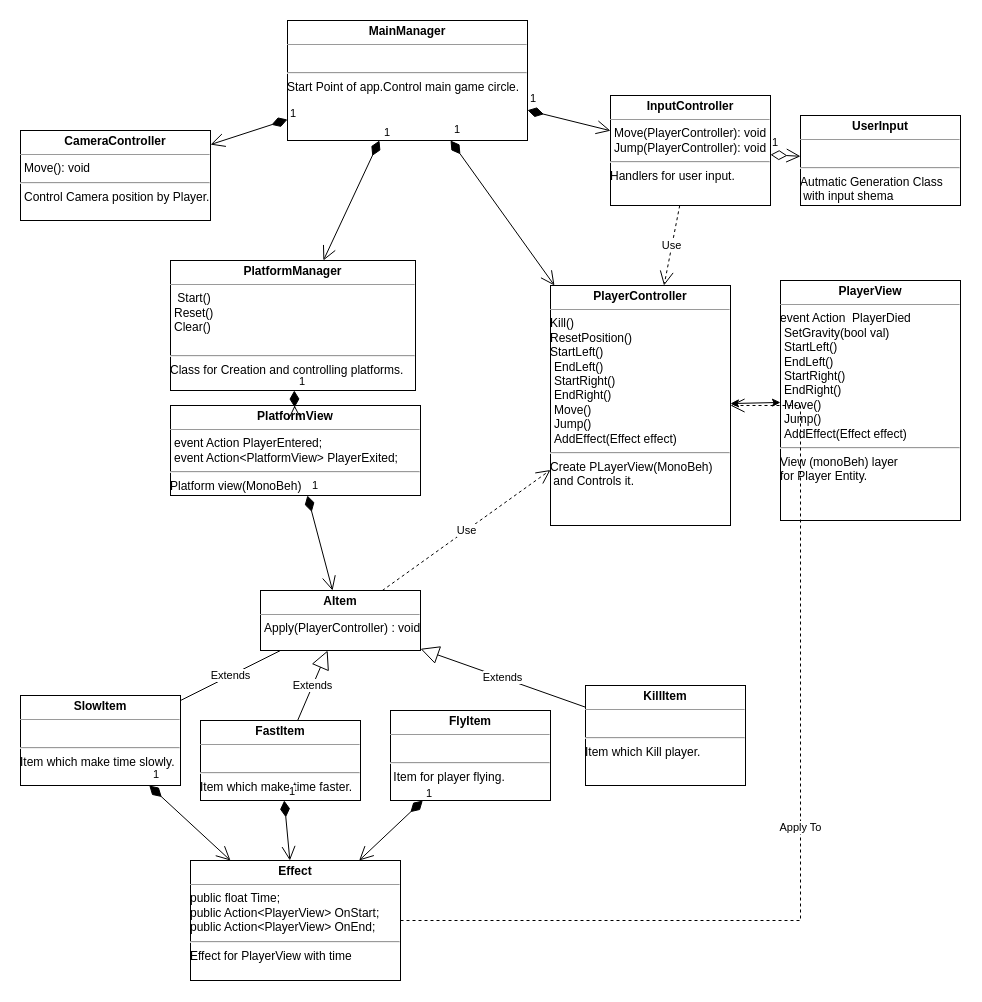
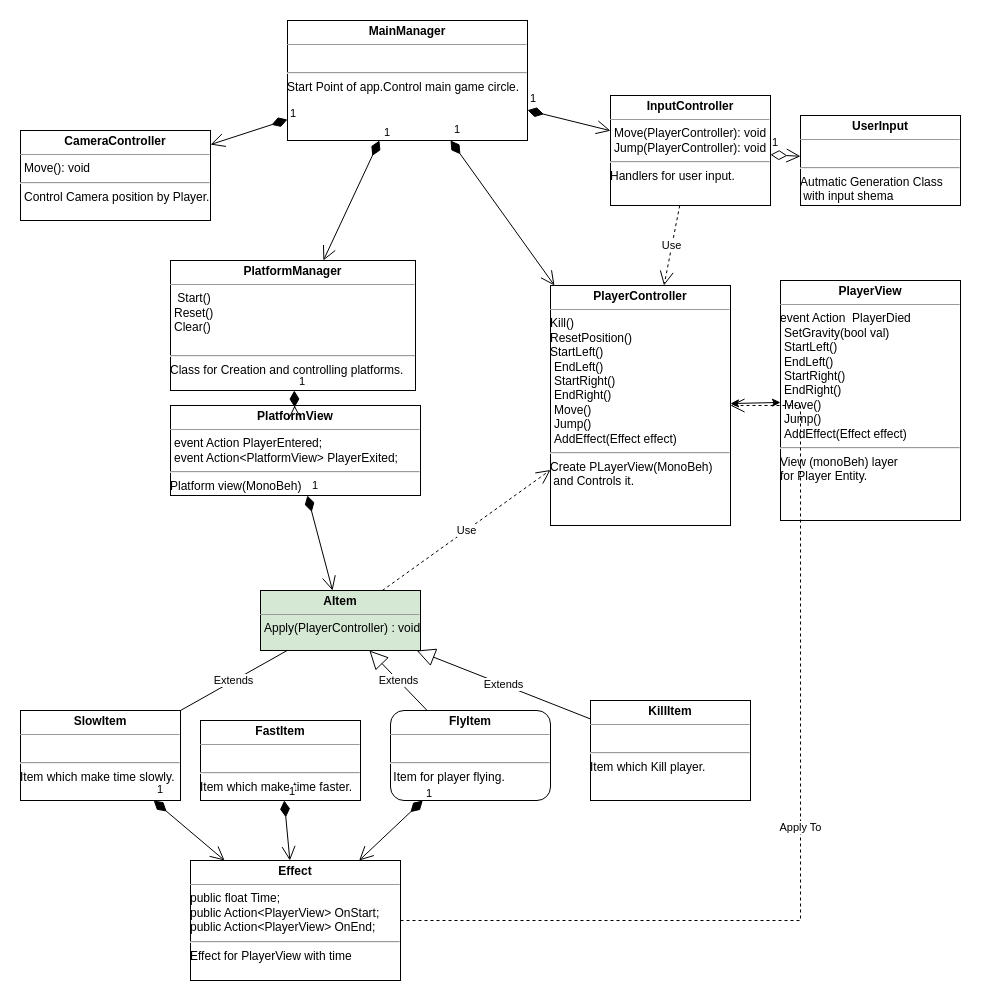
  <mxCell id="0" />
  <mxCell id="1" parent="0" />
  <mxCell id="2" value="&lt;p style=&quot;margin:0px;margin-top:4px;text-align:center;&quot;&gt;&lt;b&gt;MainManager&lt;/b&gt;&lt;/p&gt;&lt;hr size=&quot;1&quot;&gt;&lt;p style=&quot;margin:0px;margin-left:4px;&quot;&gt;&lt;/p&gt;&lt;p style=&quot;margin:0px;margin-left:4px;&quot;&gt;&amp;nbsp;&lt;/p&gt;&lt;hr&gt;Start Point of app.Control main game circle." style="verticalAlign=top;align=left;overflow=fill;fontSize=12;fontFamily=Helvetica;html=1;" parent="1" vertex="1"><mxGeometry x="287" y="20" width="240" height="120" as="geometry" /></mxCell>
  <mxCell id="3" value="&lt;p style=&quot;margin:0px;margin-top:4px;text-align:center;&quot;&gt;&lt;b&gt;UserInput&lt;/b&gt;&lt;/p&gt;&lt;hr size=&quot;1&quot;&gt;&amp;nbsp;&lt;p style=&quot;margin:0px;margin-left:4px;&quot;&gt;&lt;/p&gt;&lt;hr&gt;Autmatic Generation Class&lt;br&gt;&amp;nbsp;with input shema" style="verticalAlign=top;align=left;overflow=fill;fontSize=12;fontFamily=Helvetica;html=1;" parent="1" vertex="1"><mxGeometry x="800" y="115" width="160" height="90" as="geometry" /></mxCell>
  <mxCell id="4" style="rounded=0;orthogonalLoop=1;jettySize=auto;html=1;startArrow=classic;startFill=1;" parent="1" source="5" target="6" edge="1"><mxGeometry relative="1" as="geometry" /></mxCell>
  <mxCell id="5" value="&lt;p style=&quot;margin:0px;margin-top:4px;text-align:center;&quot;&gt;&lt;b&gt;PlayerController&lt;/b&gt;&lt;/p&gt;&lt;hr size=&quot;1&quot;&gt;Kill()&lt;br&gt;ResetPosition()&lt;br&gt;&lt;span style=&quot;background-color: initial;&quot;&gt;StartLeft()&amp;nbsp;&lt;/span&gt;&lt;br&gt;&lt;p style=&quot;border-color: var(--border-color); margin: 0px 0px 0px 4px;&quot;&gt;EndLeft()&lt;br style=&quot;border-color: var(--border-color);&quot;&gt;&lt;/p&gt;&lt;p style=&quot;border-color: var(--border-color); margin: 0px 0px 0px 4px;&quot;&gt;StartRight()&amp;nbsp;&lt;br style=&quot;border-color: var(--border-color);&quot;&gt;&lt;/p&gt;&lt;p style=&quot;border-color: var(--border-color); margin: 0px 0px 0px 4px;&quot;&gt;EndRight()&amp;nbsp;&lt;/p&gt;&lt;p style=&quot;border-color: var(--border-color); margin: 0px 0px 0px 4px;&quot;&gt;Move()&lt;br style=&quot;border-color: var(--border-color);&quot;&gt;&lt;/p&gt;&lt;p style=&quot;border-color: var(--border-color); margin: 0px 0px 0px 4px;&quot;&gt;Jump()&lt;/p&gt;&lt;p style=&quot;border-color: var(--border-color); margin: 0px 0px 0px 4px;&quot;&gt;AddEffect(Effect effect)&lt;br&gt;&lt;/p&gt;&lt;hr&gt;Create PLayerView(MonoBeh)&lt;br&gt;&amp;nbsp;and Controls it." style="verticalAlign=top;align=left;overflow=fill;fontSize=12;fontFamily=Helvetica;html=1;" parent="1" vertex="1"><mxGeometry x="550" y="285" width="180" height="240" as="geometry" /></mxCell>
  <mxCell id="6" value="&lt;p style=&quot;margin:0px;margin-top:4px;text-align:center;&quot;&gt;&lt;b&gt;PlayerView&lt;/b&gt;&lt;/p&gt;&lt;hr size=&quot;1&quot;&gt;&lt;p style=&quot;margin:0px;margin-left:4px;&quot;&gt;&lt;/p&gt;&lt;p style=&quot;margin:0px;margin-left:4px;&quot;&gt;&lt;/p&gt;event Action&amp;nbsp; PlayerDied&lt;p style=&quot;margin:0px;margin-left:4px;&quot;&gt;SetGravity(bool val)&lt;/p&gt;&lt;p style=&quot;margin:0px;margin-left:4px;&quot;&gt;StartLeft()&amp;nbsp;&lt;br&gt;&lt;/p&gt;&lt;p style=&quot;margin:0px;margin-left:4px;&quot;&gt;EndLeft()&lt;br&gt;&lt;/p&gt;&lt;p style=&quot;margin:0px;margin-left:4px;&quot;&gt;StartRight()&amp;nbsp;&lt;br&gt;&lt;/p&gt;&lt;p style=&quot;margin:0px;margin-left:4px;&quot;&gt;EndRight()&amp;nbsp;&lt;/p&gt;&lt;p style=&quot;margin:0px;margin-left:4px;&quot;&gt;Move()&lt;br&gt;&lt;/p&gt;&lt;p style=&quot;margin:0px;margin-left:4px;&quot;&gt;Jump()&lt;/p&gt;&lt;p style=&quot;margin:0px;margin-left:4px;&quot;&gt;AddEffect(Effect effect)&lt;br&gt;&lt;/p&gt;&lt;hr&gt;View (monoBeh) layer &lt;br&gt;for Player Entity." style="verticalAlign=top;align=left;overflow=fill;fontSize=12;fontFamily=Helvetica;html=1;" parent="1" vertex="1"><mxGeometry x="780" y="280" width="180" height="240" as="geometry" /></mxCell>
  <mxCell id="7" value="&lt;p style=&quot;margin:0px;margin-top:4px;text-align:center;&quot;&gt;&lt;b&gt;PlatformManager&lt;/b&gt;&lt;/p&gt;&lt;hr size=&quot;1&quot;&gt;&lt;p style=&quot;margin:0px;margin-left:4px;&quot;&gt;&lt;/p&gt;&lt;p style=&quot;margin:0px;margin-left:4px;&quot;&gt;&amp;nbsp;Start()&lt;/p&gt;&lt;p style=&quot;margin:0px;margin-left:4px;&quot;&gt;Reset()&lt;br&gt;&lt;/p&gt;&lt;p style=&quot;margin:0px;margin-left:4px;&quot;&gt;Clear()&lt;br&gt;&lt;/p&gt;&lt;p style=&quot;margin:0px;margin-left:4px;&quot;&gt;&lt;br&gt;&lt;/p&gt;&lt;hr&gt;Class for Creation and controlling platforms." style="verticalAlign=top;align=left;overflow=fill;fontSize=12;fontFamily=Helvetica;html=1;" parent="1" vertex="1"><mxGeometry x="170" y="260" width="245" height="130" as="geometry" /></mxCell>
  <mxCell id="8" value="&lt;p style=&quot;margin:0px;margin-top:4px;text-align:center;&quot;&gt;&lt;b&gt;PlatformView&lt;/b&gt;&lt;/p&gt;&lt;hr size=&quot;1&quot;&gt;&lt;p style=&quot;margin:0px;margin-left:4px;&quot;&gt;&lt;/p&gt;&lt;p style=&quot;margin:0px;margin-left:4px;&quot;&gt;&lt;span style=&quot;background-color: initial;&quot;&gt;event Action PlayerEntered;&lt;/span&gt;&lt;/p&gt;&lt;p style=&quot;margin:0px;margin-left:4px;&quot;&gt;event Action&amp;lt;PlatformView&amp;gt; PlayerExited;&lt;/p&gt;&lt;hr&gt;Platform view(MonoBeh)" style="verticalAlign=top;align=left;overflow=fill;fontSize=12;fontFamily=Helvetica;html=1;" parent="1" vertex="1"><mxGeometry x="170" y="405" width="250" height="90" as="geometry" /></mxCell>
- <mxCell id="9" value="&lt;p style=&quot;margin:0px;margin-top:4px;text-align:center;&quot;&gt;&lt;b&gt;AItem&lt;/b&gt;&lt;/p&gt;&lt;hr size=&quot;1&quot;&gt;&lt;p style=&quot;margin:0px;margin-left:4px;&quot;&gt;&lt;span style=&quot;background-color: initial;&quot;&gt;Apply(PlayerController) : void&lt;/span&gt;&lt;br&gt;&lt;/p&gt;" style="verticalAlign=top;align=left;overflow=fill;fontSize=12;fontFamily=Helvetica;html=1;" parent="1" vertex="1"><mxGeometry x="260" y="590" width="160" height="60" as="geometry" /></mxCell>
- <mxCell id="10" value="&lt;p style=&quot;margin:0px;margin-top:4px;text-align:center;&quot;&gt;&lt;b&gt;SlowItem&lt;/b&gt;&lt;/p&gt;&lt;hr size=&quot;1&quot;&gt;&lt;p style=&quot;margin:0px;margin-left:4px;&quot;&gt;&lt;/p&gt;&lt;p style=&quot;margin:0px;margin-left:4px;&quot;&gt;&amp;nbsp;&lt;/p&gt;&lt;hr&gt;Item which make time slowly." style="verticalAlign=top;align=left;overflow=fill;fontSize=12;fontFamily=Helvetica;html=1;" parent="1" vertex="1"><mxGeometry x="20" y="695" width="160" height="90" as="geometry" /></mxCell>
+ <mxCell id="9" value="&lt;p style=&quot;margin:0px;margin-top:4px;text-align:center;&quot;&gt;&lt;b&gt;AItem&lt;/b&gt;&lt;/p&gt;&lt;hr size=&quot;1&quot;&gt;&lt;p style=&quot;margin:0px;margin-left:4px;&quot;&gt;&lt;span style=&quot;background-color: initial;&quot;&gt;Apply(PlayerController) : void&lt;/span&gt;&lt;br&gt;&lt;/p&gt;" style="verticalAlign=top;align=left;overflow=fill;fontSize=12;fontFamily=Helvetica;html=1;fillColor=#d5e8d4;" parent="1" vertex="1"><mxGeometry x="260" y="590" width="160" height="60" as="geometry" /></mxCell>
+ <mxCell id="10" value="&lt;p style=&quot;margin:0px;margin-top:4px;text-align:center;&quot;&gt;&lt;b&gt;SlowItem&lt;/b&gt;&lt;/p&gt;&lt;hr size=&quot;1&quot;&gt;&lt;p style=&quot;margin:0px;margin-left:4px;&quot;&gt;&lt;/p&gt;&lt;p style=&quot;margin:0px;margin-left:4px;&quot;&gt;&amp;nbsp;&lt;/p&gt;&lt;hr&gt;Item which make time slowly." style="verticalAlign=top;align=left;overflow=fill;fontSize=12;fontFamily=Helvetica;html=1;" parent="1" vertex="1"><mxGeometry x="20" y="710" width="160" height="90" as="geometry" /></mxCell>
  <mxCell id="11" value="&lt;p style=&quot;margin:0px;margin-top:4px;text-align:center;&quot;&gt;&lt;b&gt;FastItem&lt;/b&gt;&lt;/p&gt;&lt;hr size=&quot;1&quot;&gt;&lt;p style=&quot;margin:0px;margin-left:4px;&quot;&gt;&lt;/p&gt;&lt;p style=&quot;margin:0px;margin-left:4px;&quot;&gt;&amp;nbsp;&lt;/p&gt;&lt;hr&gt;Item which make time faster." style="verticalAlign=top;align=left;overflow=fill;fontSize=12;fontFamily=Helvetica;html=1;" parent="1" vertex="1"><mxGeometry x="200" y="720" width="160" height="80" as="geometry" /></mxCell>
- <mxCell id="12" value="&lt;p style=&quot;margin:0px;margin-top:4px;text-align:center;&quot;&gt;&lt;b&gt;FlyItem&lt;/b&gt;&lt;/p&gt;&lt;hr size=&quot;1&quot;&gt;&lt;p style=&quot;margin:0px;margin-left:4px;&quot;&gt;&lt;/p&gt;&lt;p style=&quot;margin:0px;margin-left:4px;&quot;&gt;&amp;nbsp;&lt;/p&gt;&lt;hr&gt;&amp;nbsp;Item for player flying." style="verticalAlign=top;align=left;overflow=fill;fontSize=12;fontFamily=Helvetica;html=1;" parent="1" vertex="1"><mxGeometry x="390" y="710" width="160" height="90" as="geometry" /></mxCell>
+ <mxCell id="12" value="&lt;p style=&quot;margin:0px;margin-top:4px;text-align:center;&quot;&gt;&lt;b&gt;FlyItem&lt;/b&gt;&lt;/p&gt;&lt;hr size=&quot;1&quot;&gt;&lt;p style=&quot;margin:0px;margin-left:4px;&quot;&gt;&lt;/p&gt;&lt;p style=&quot;margin:0px;margin-left:4px;&quot;&gt;&amp;nbsp;&lt;/p&gt;&lt;hr&gt;&amp;nbsp;Item for player flying." style="verticalAlign=top;align=left;overflow=fill;fontSize=12;fontFamily=Helvetica;html=1;rounded=1;" parent="1" vertex="1"><mxGeometry x="390" y="710" width="160" height="90" as="geometry" /></mxCell>
  <mxCell id="13" value="Extends" style="endArrow=none;endSize=16;endFill=0;html=1;rounded=0;" parent="1" source="10" target="9" edge="1"><mxGeometry width="160" relative="1" as="geometry"><mxPoint x="110" y="650" as="sourcePoint" /><mxPoint x="270" y="650" as="targetPoint" /></mxGeometry></mxCell>
- <mxCell id="14" value="Extends" style="endArrow=block;endSize=16;endFill=0;html=1;rounded=0;" parent="1" source="11" target="9" edge="1"><mxGeometry width="160" relative="1" as="geometry"><mxPoint x="205" y="720" as="sourcePoint" /><mxPoint x="245" y="680" as="targetPoint" /></mxGeometry></mxCell>
+ <mxCell id="15" value="Extends" style="endArrow=block;endSize=16;endFill=0;html=1;rounded=0;" parent="1" source="12" target="9" edge="1"><mxGeometry width="160" relative="1" as="geometry"><mxPoint x="335.769" y="720" as="sourcePoint" /><mxPoint x="314.231" y="680" as="targetPoint" /></mxGeometry></mxCell>
  <mxCell id="16" value="&lt;p style=&quot;margin:0px;margin-top:4px;text-align:center;&quot;&gt;&lt;b&gt;InputController&lt;/b&gt;&lt;/p&gt;&lt;hr size=&quot;1&quot;&gt;&lt;p style=&quot;margin:0px;margin-left:4px;&quot;&gt;&lt;/p&gt;&lt;p style=&quot;margin:0px;margin-left:4px;&quot;&gt;Move(PlayerController): void&lt;/p&gt;&lt;p style=&quot;margin:0px;margin-left:4px;&quot;&gt;Jump(PlayerController): void&lt;/p&gt;&lt;hr&gt;Handlers for user input." style="verticalAlign=top;align=left;overflow=fill;fontSize=12;fontFamily=Helvetica;html=1;" parent="1" vertex="1"><mxGeometry x="610" y="95" width="160" height="110" as="geometry" /></mxCell>
  <mxCell id="17" value="1" style="endArrow=open;html=1;endSize=12;startArrow=diamondThin;startSize=14;startFill=0;align=left;verticalAlign=bottom;rounded=0;" parent="1" source="16" target="3" edge="1"><mxGeometry x="-1" y="3" relative="1" as="geometry"><mxPoint x="80" y="-35.34" as="sourcePoint" /><mxPoint x="240" y="-35.34" as="targetPoint" /></mxGeometry></mxCell>
  <mxCell id="18" value="1" style="endArrow=open;html=1;endSize=12;startArrow=diamondThin;startSize=14;startFill=1;align=left;verticalAlign=bottom;rounded=0;" parent="1" source="2" target="16" edge="1"><mxGeometry x="-1" y="3" relative="1" as="geometry"><mxPoint x="90" y="120" as="sourcePoint" /><mxPoint x="250" y="120" as="targetPoint" /></mxGeometry></mxCell>
  <mxCell id="19" value="1" style="endArrow=open;html=1;endSize=12;startArrow=diamondThin;startSize=14;startFill=1;align=left;verticalAlign=bottom;rounded=0;" parent="1" source="2" target="7" edge="1"><mxGeometry x="-1" y="3" relative="1" as="geometry"><mxPoint x="280" y="380" as="sourcePoint" /><mxPoint x="300" y="320" as="targetPoint" /></mxGeometry></mxCell>
  <mxCell id="20" value="1" style="endArrow=open;html=1;endSize=12;startArrow=diamondThin;startSize=14;startFill=1;align=left;verticalAlign=bottom;rounded=0;" parent="1" source="2" target="5" edge="1"><mxGeometry x="-1" y="3" relative="1" as="geometry"><mxPoint x="310" y="243.4" as="sourcePoint" /><mxPoint x="220" y="286.6" as="targetPoint" /></mxGeometry></mxCell>
  <mxCell id="21" value="1" style="endArrow=open;html=1;endSize=12;startArrow=diamondThin;startSize=14;startFill=1;align=left;verticalAlign=bottom;rounded=0;" parent="1" source="7" target="8" edge="1"><mxGeometry x="-1" y="3" relative="1" as="geometry"><mxPoint x="370" y="300" as="sourcePoint" /><mxPoint x="440" y="583.2" as="targetPoint" /></mxGeometry></mxCell>
  <mxCell id="22" value="1" style="endArrow=open;html=1;endSize=12;startArrow=diamondThin;startSize=14;startFill=1;align=left;verticalAlign=bottom;rounded=0;" parent="1" source="8" target="9" edge="1"><mxGeometry x="-1" y="3" relative="1" as="geometry"><mxPoint x="530.472" y="530" as="sourcePoint" /><mxPoint x="439.996" y="580" as="targetPoint" /></mxGeometry></mxCell>
  <mxCell id="23" value="Use" style="endArrow=open;endSize=12;dashed=1;html=1;rounded=0;" parent="1" source="16" target="5" edge="1"><mxGeometry width="160" relative="1" as="geometry"><mxPoint x="600" y="190" as="sourcePoint" /><mxPoint x="760" y="190" as="targetPoint" /></mxGeometry></mxCell>
  <mxCell id="24" value="Use" style="endArrow=open;endSize=12;dashed=1;html=1;rounded=0;" parent="1" source="9" target="5" edge="1"><mxGeometry width="160" relative="1" as="geometry"><mxPoint x="220" y="350" as="sourcePoint" /><mxPoint x="234" y="560" as="targetPoint" /></mxGeometry></mxCell>
  <mxCell id="25" value="&lt;p style=&quot;margin:0px;margin-top:4px;text-align:center;&quot;&gt;&lt;b&gt;CameraController&lt;/b&gt;&lt;/p&gt;&lt;hr size=&quot;1&quot;&gt;&lt;p style=&quot;margin:0px;margin-left:4px;&quot;&gt;&lt;/p&gt;&lt;p style=&quot;margin:0px;margin-left:4px;&quot;&gt;Move(): void&lt;/p&gt;&lt;hr&gt;&lt;p style=&quot;margin:0px;margin-left:4px;&quot;&gt;Control Camera position by Player.&lt;br&gt;&lt;/p&gt;" style="verticalAlign=top;align=left;overflow=fill;fontSize=12;fontFamily=Helvetica;html=1;" parent="1" vertex="1"><mxGeometry x="20" y="130" width="190" height="90" as="geometry" /></mxCell>
  <mxCell id="26" value="1" style="endArrow=open;html=1;endSize=12;startArrow=diamondThin;startSize=14;startFill=1;align=left;verticalAlign=bottom;rounded=0;" parent="1" source="2" target="25" edge="1"><mxGeometry x="-1" y="3" relative="1" as="geometry"><mxPoint x="432.353" y="160" as="sourcePoint" /><mxPoint x="517.059" y="70" as="targetPoint" /></mxGeometry></mxCell>
  <mxCell id="27" value="&lt;p style=&quot;margin:0px;margin-top:4px;text-align:center;&quot;&gt;&lt;b&gt;Effect&lt;/b&gt;&lt;br&gt;&lt;/p&gt;&lt;hr size=&quot;1&quot;&gt;&lt;p style=&quot;margin:0px;margin-left:4px;&quot;&gt;&lt;/p&gt;&lt;p style=&quot;margin:0px;margin-left:4px;&quot;&gt;&lt;/p&gt;&lt;div&gt;public float Time;&lt;/div&gt;&lt;div&gt;public Action&amp;lt;PlayerView&amp;gt; OnStart;&lt;/div&gt;&lt;div&gt;public Action&amp;lt;PlayerView&amp;gt; OnEnd;&lt;/div&gt;&lt;hr&gt;Effect for PlayerView with time" style="verticalAlign=top;align=left;overflow=fill;fontSize=12;fontFamily=Helvetica;html=1;" parent="1" vertex="1"><mxGeometry x="190" y="860" width="210" height="120" as="geometry" /></mxCell>
  <mxCell id="28" value="1" style="endArrow=open;html=1;endSize=12;startArrow=diamondThin;startSize=14;startFill=1;align=left;verticalAlign=bottom;rounded=0;" parent="1" source="12" target="27" edge="1"><mxGeometry x="-1" y="3" relative="1" as="geometry"><mxPoint x="430" y="820" as="sourcePoint" /><mxPoint x="330" y="860" as="targetPoint" /></mxGeometry></mxCell>
  <mxCell id="29" value="1" style="endArrow=open;html=1;endSize=12;startArrow=diamondThin;startSize=14;startFill=1;align=left;verticalAlign=bottom;rounded=0;" parent="1" source="10" target="27" edge="1"><mxGeometry x="-1" y="3" relative="1" as="geometry"><mxPoint x="540.182" y="760" as="sourcePoint" /><mxPoint x="611.455" y="900" as="targetPoint" /></mxGeometry></mxCell>
  <mxCell id="30" value="1" style="endArrow=open;html=1;endSize=12;startArrow=diamondThin;startSize=14;startFill=1;align=left;verticalAlign=bottom;rounded=0;" parent="1" source="11" target="27" edge="1"><mxGeometry x="-1" y="3" relative="1" as="geometry"><mxPoint x="550.182" y="770" as="sourcePoint" /><mxPoint x="621.455" y="910" as="targetPoint" /></mxGeometry></mxCell>
  <mxCell id="31" value="Apply To" style="endArrow=open;endSize=12;dashed=1;html=1;rounded=0;edgeStyle=orthogonalEdgeStyle;" parent="1" source="27" target="5" edge="1"><mxGeometry width="160" relative="1" as="geometry"><mxPoint x="580" y="880" as="sourcePoint" /><mxPoint x="740" y="880" as="targetPoint" /><Array as="points"><mxPoint x="800" y="920" /></Array></mxGeometry></mxCell>
- <mxCell id="32" value="&lt;p style=&quot;margin:0px;margin-top:4px;text-align:center;&quot;&gt;&lt;b&gt;KillItem&lt;/b&gt;&lt;br&gt;&lt;/p&gt;&lt;hr size=&quot;1&quot;&gt;&lt;p style=&quot;margin:0px;margin-left:4px;&quot;&gt;&lt;/p&gt;&lt;p style=&quot;margin:0px;margin-left:4px;&quot;&gt;&lt;br&gt;&lt;/p&gt;&lt;hr&gt;Item which Kill player." style="verticalAlign=top;align=left;overflow=fill;fontSize=12;fontFamily=Helvetica;html=1;" parent="1" vertex="1"><mxGeometry x="585" y="685" width="160" height="100" as="geometry" /></mxCell>
+ <mxCell id="32" value="&lt;p style=&quot;margin:0px;margin-top:4px;text-align:center;&quot;&gt;&lt;b&gt;KillItem&lt;/b&gt;&lt;br&gt;&lt;/p&gt;&lt;hr size=&quot;1&quot;&gt;&lt;p style=&quot;margin:0px;margin-left:4px;&quot;&gt;&lt;/p&gt;&lt;p style=&quot;margin:0px;margin-left:4px;&quot;&gt;&lt;br&gt;&lt;/p&gt;&lt;hr&gt;Item which Kill player." style="verticalAlign=top;align=left;overflow=fill;fontSize=12;fontFamily=Helvetica;html=1;" parent="1" vertex="1"><mxGeometry x="590" y="700" width="160" height="100" as="geometry" /></mxCell>
  <mxCell id="33" value="Extends" style="endArrow=block;endSize=16;endFill=0;html=1;rounded=0;" parent="1" source="32" target="9" edge="1"><mxGeometry width="160" relative="1" as="geometry"><mxPoint x="497.273" y="720" as="sourcePoint" /><mxPoint x="399.091" y="660" as="targetPoint" /></mxGeometry></mxCell>
